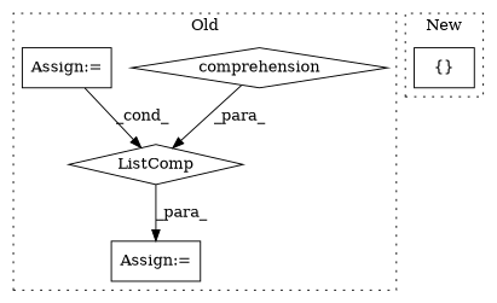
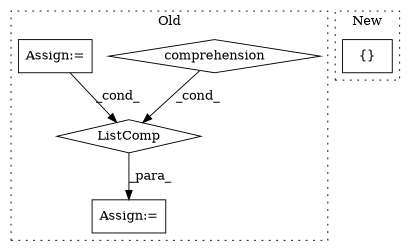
  digraph {
    node [a=68 l=3 shape=box]
    n1 [a=106 l=91 label=ListComp s=9003 shape=diamond]
    n2 [a=45 label=comprehension s=9080 shape=diamond]
    n3 [label="Assign:=" s=8891]
    n4 [label="Assign:=" s=9000]
    n5 [a=59 l="1,0" label="{}" s="8938,8943"]
    subgraph cluster_1 {
      label=Old
      style=dotted
      n1
      n2
      n3
      n4
    }
    subgraph cluster_2 {
      label=New
      style=dotted
      n5
    }
    n1 -> n4 [label=_para_]
-   n2 -> n1 [label=_para_]
+   n2 -> n1 [label=_cond_]
    n3 -> n1 [label=_cond_]
  }
